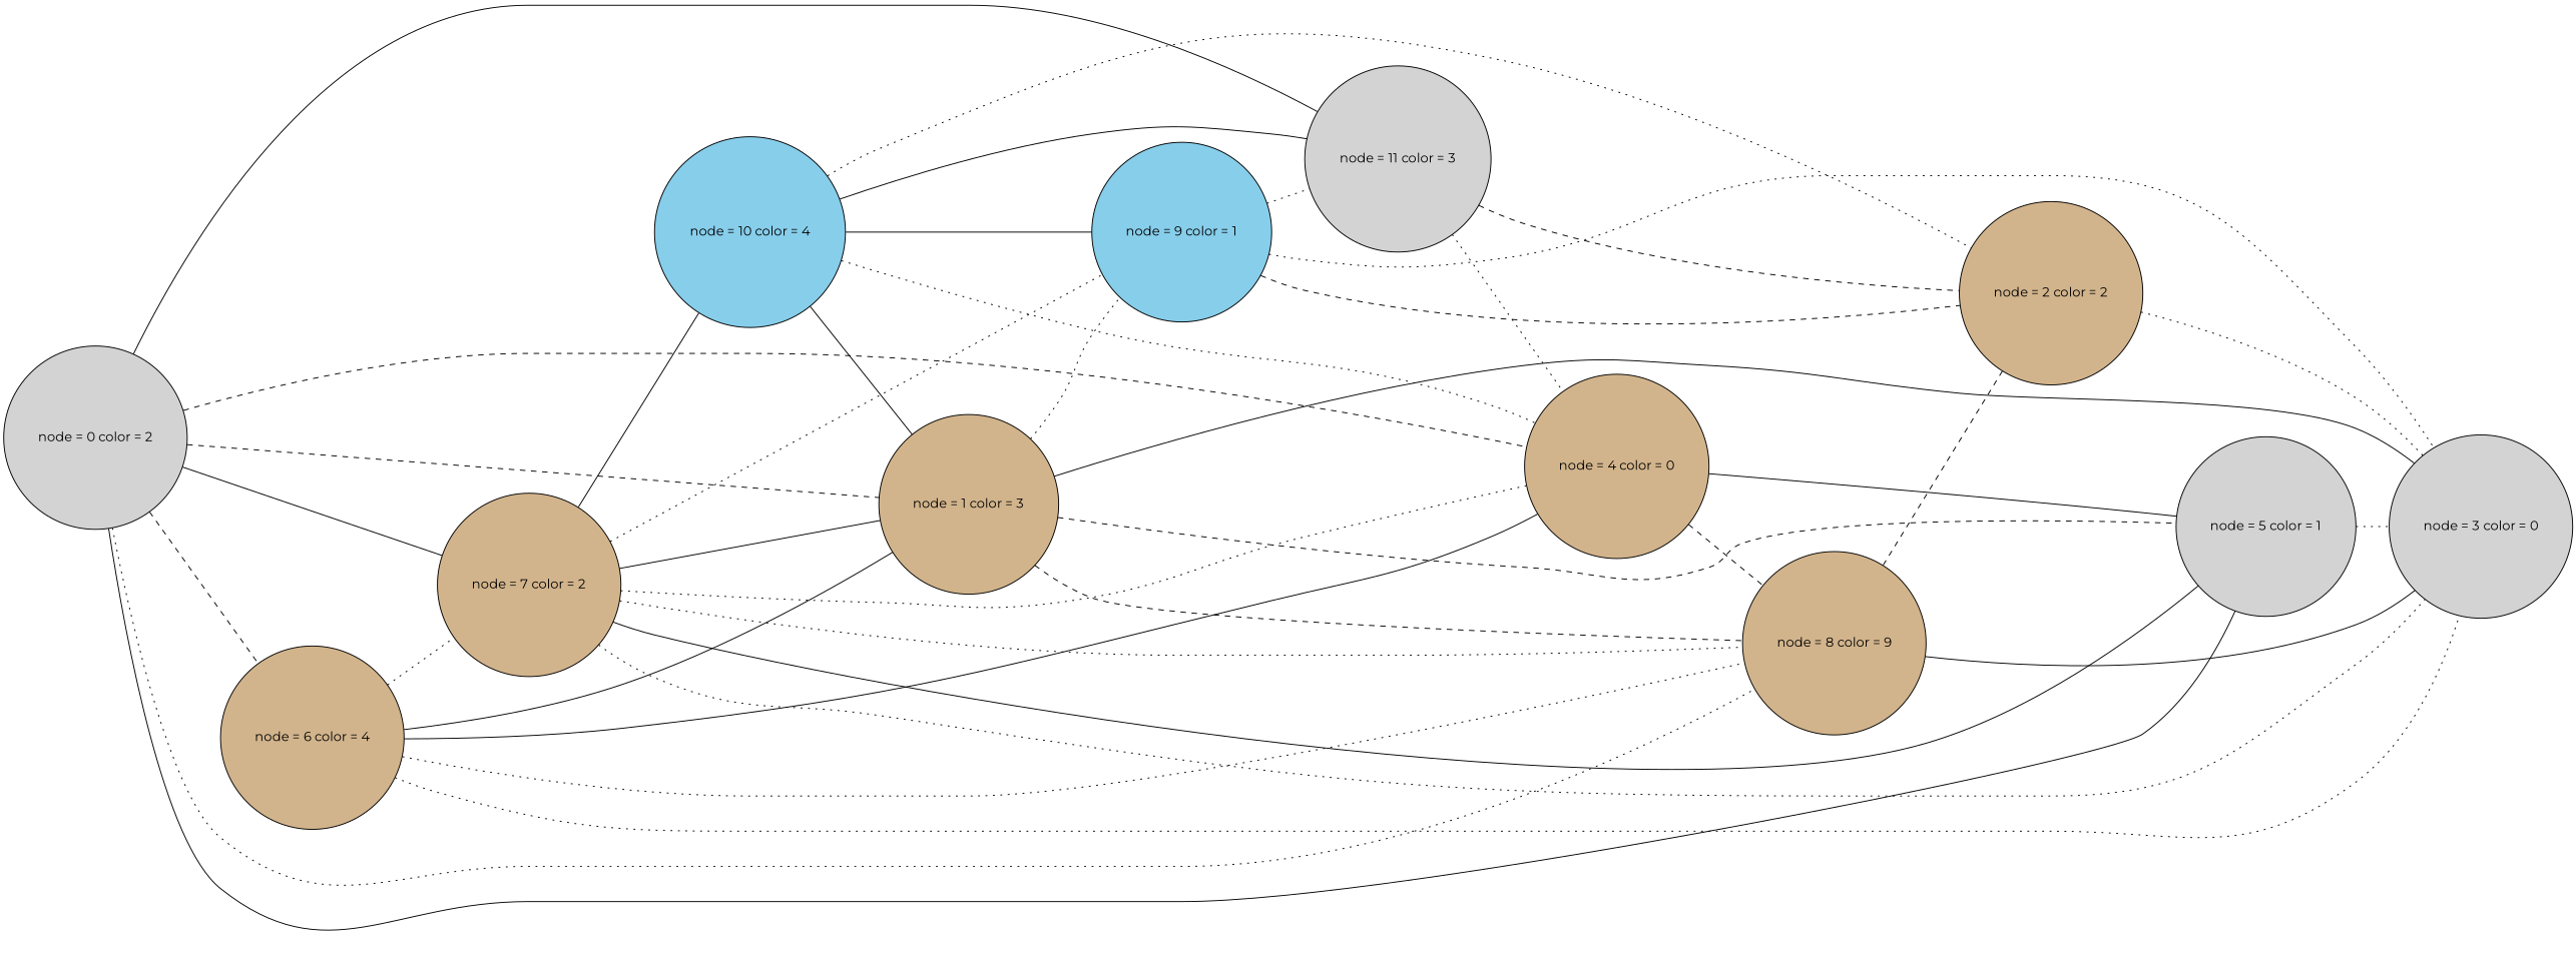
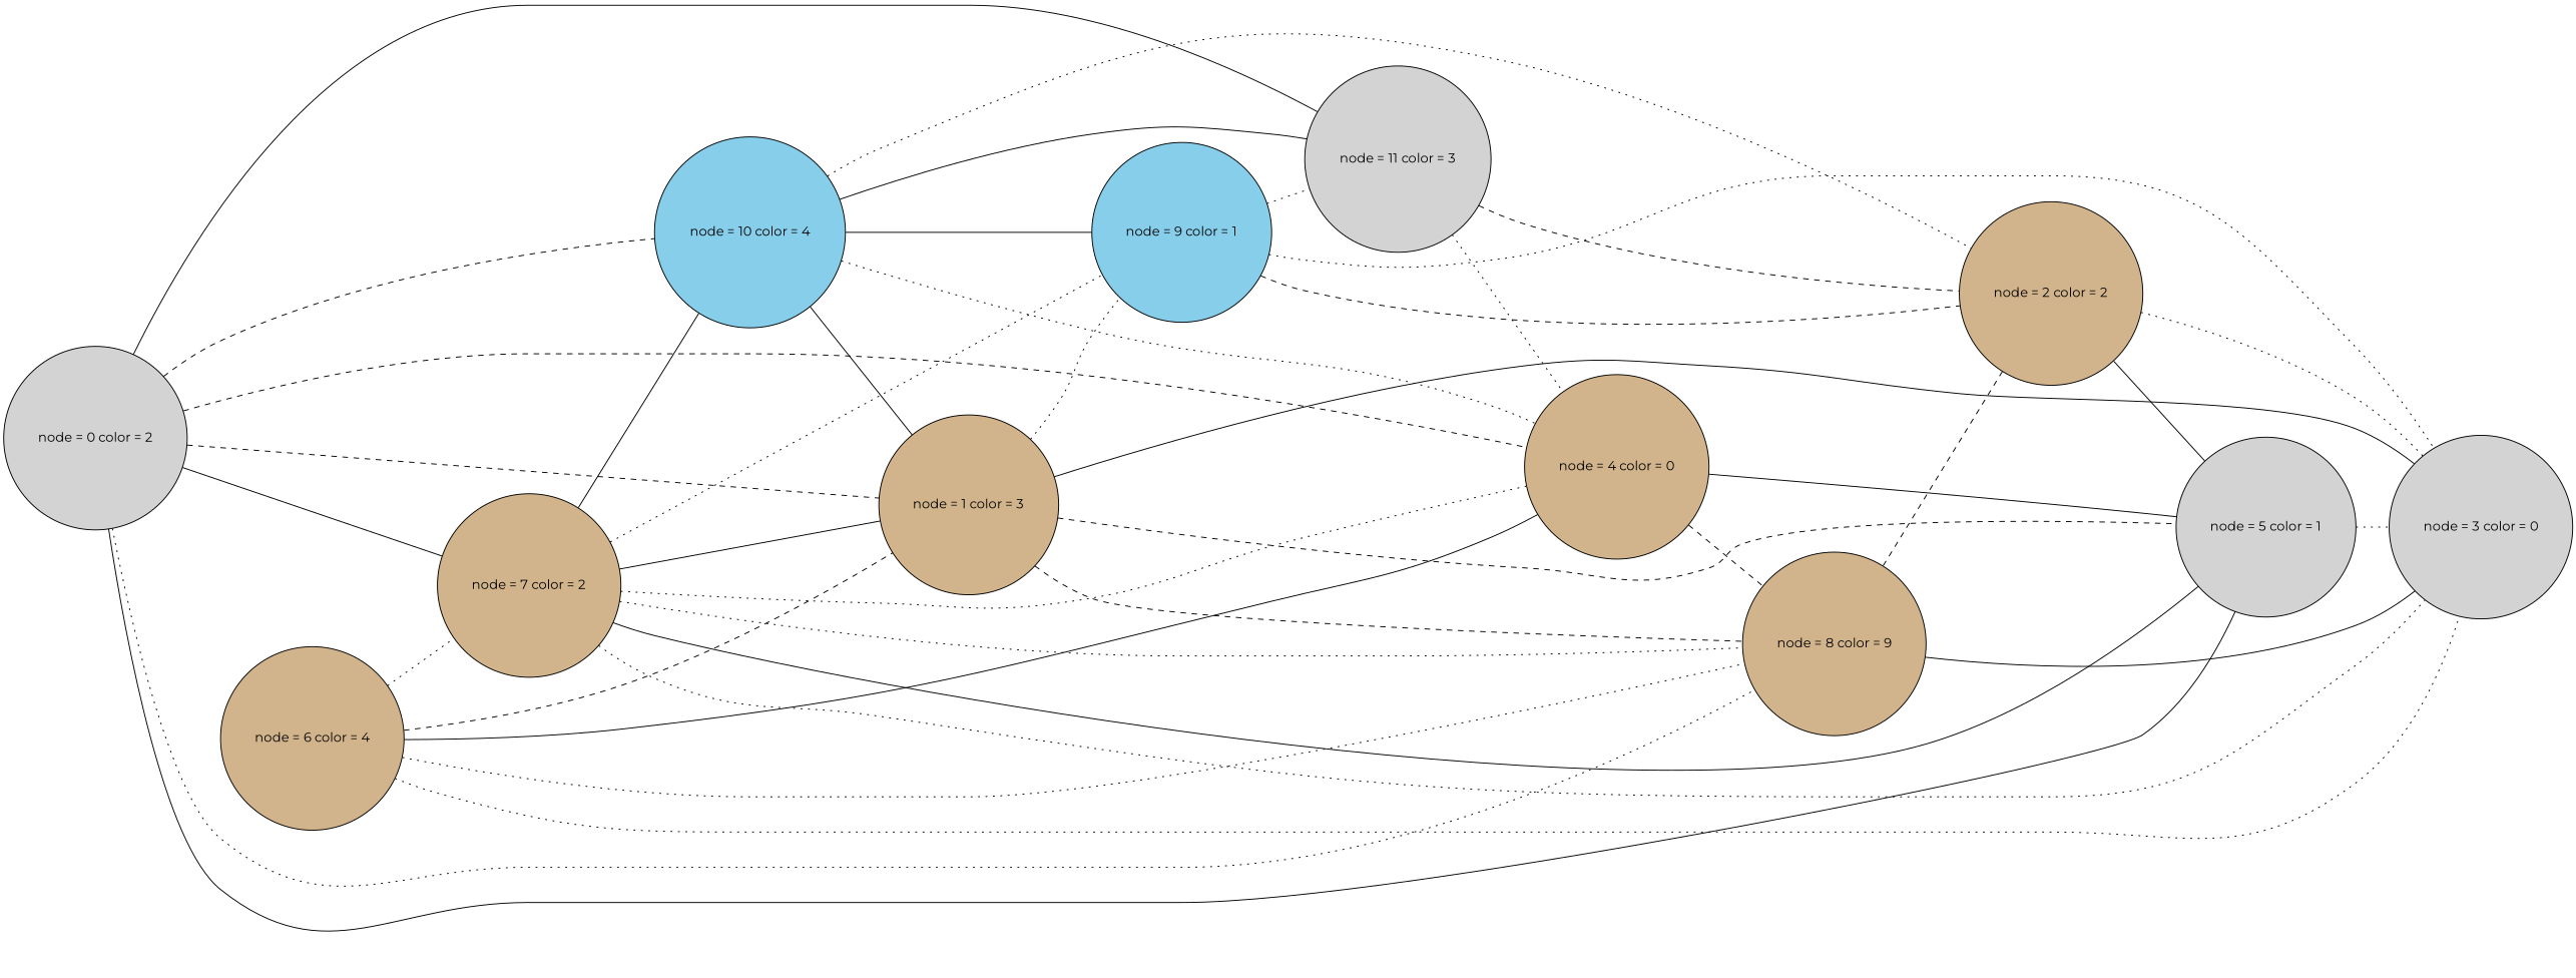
  graph {
    fontname=Montserrat
    rankdir=LR
    splines=true
    node [fillcolor=tan fontname=Montserrat shape=circle style=filled]
    edge [fontname=Montserrat style=dotted]
    n1 [fillcolor=lightgrey height=0.4 label="node = 3 color = 0"]
    n2 [height=0.4 label="node = 2 color = 2"]
    n3 [fillcolor=lightgrey height=0.4 label="node = 5 color = 1"]
    n4 [fillcolor=skyblue height=0.4 label="node = 10 color = 4"]
    n5 [height=0.4 label="node = 1 color = 3"]
    n6 [height=0.4 label="node = 4 color = 0"]
    n7 [fillcolor=skyblue height=0.4 label="node = 9 color = 1"]
    n8 [fillcolor=lightgrey height=0.4 label="node = 11 color = 3"]
    n9 [height=0.4 label="node = 8 color = 9"]
    n10 [fillcolor=lightgrey height=0.4 label="node = 0 color = 2"]
    n11 [height=0.4 label="node = 7 color = 2"]
    n12 [height=0.4 label="node = 6 color = 4"]
    n2 -- n1
+   n2 -- n3 [style=solid]
    n3 -- n1
    n4 -- n2
    n4 -- n5 [style=solid]
    n4 -- n6
    n4 -- n7 [style=solid]
    n4 -- n8 [style=solid]
    n5 -- n1 [style=solid]
    n5 -- n3 [style=dashed]
    n5 -- n7
    n5 -- n9 [style=dashed]
    n6 -- n3 [style=solid]
    n6 -- n9 [style=dashed]
    n7 -- n1
    n7 -- n2 [style=dashed]
    n7 -- n8
    n8 -- n2 [style=dashed]
    n8 -- n6
    n9 -- n1 [style=solid]
    n9 -- n2 [style=dashed]
    n10 -- n3 [style=solid]
-   n10 -- n12 [style=dashed]
+   n10 -- n4 [style=dashed]
    n10 -- n5 [style=dashed]
    n10 -- n6 [style=dashed]
    n10 -- n8 [style=solid]
    n10 -- n9
    n10 -- n11 [style=solid]
    n11 -- n1
    n11 -- n3 [style=solid]
    n11 -- n4 [style=solid]
    n11 -- n5 [style=solid]
    n11 -- n6
    n11 -- n7
    n11 -- n9
    n12 -- n1
-   n12 -- n5 [style=solid]
+   n12 -- n5 [style=dashed]
    n12 -- n6 [style=solid]
    n12 -- n9
    n12 -- n11
  }
